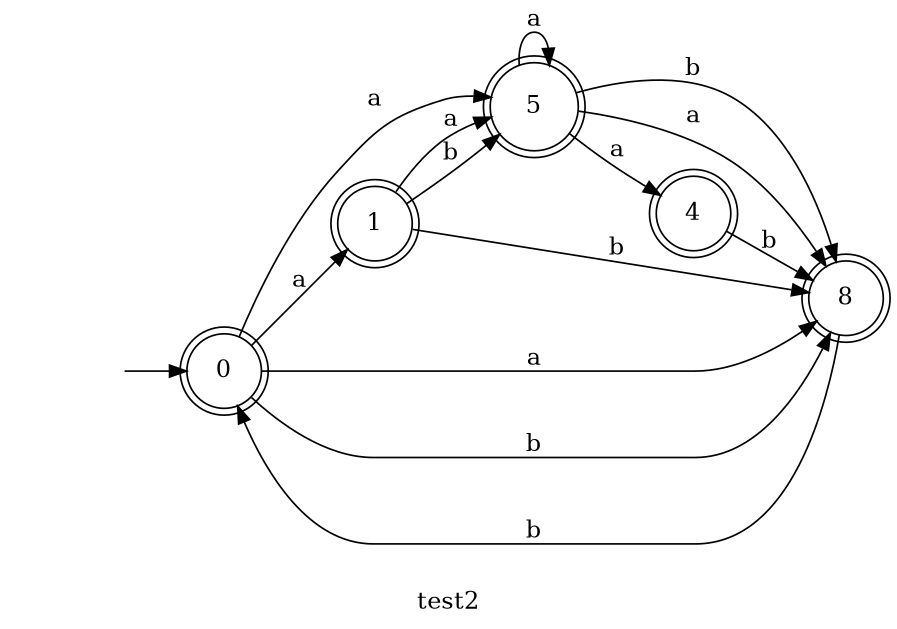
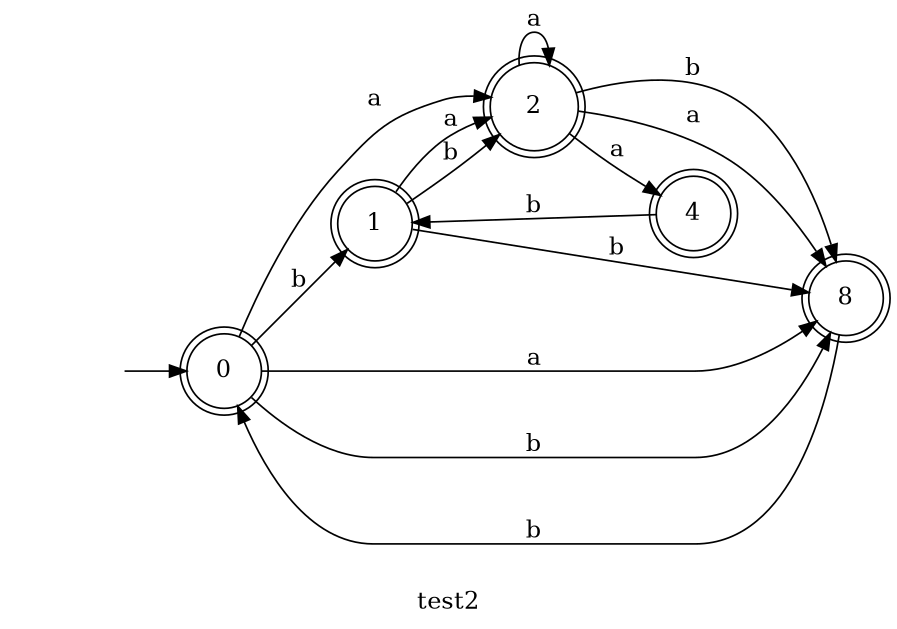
  digraph {
    label=test2
    rankdir=LR
    node [shape=doublecircle]
    0
    1
-   2 [label=5]
+   2
    n4 [label=8]
    4
    __I__ [shape=circle style=invis width=0]
-   0 -> 1 [label=a]
+   0 -> 1 [label=b]
    0 -> 2 [label=a]
    0 -> n4 [label=a]
    0 -> n4 [label=b]
    1 -> 2 [label=b]
    1 -> 2 [label=a]
    1 -> n4 [label=b]
    2 -> 2 [label=a]
    2 -> n4 [label=a]
    2 -> n4 [label=b]
    2 -> 4 [label=a]
    n4 -> 0 [label=b]
-   4 -> n4 [label=b]
+   4 -> 1 [label=b]
    __I__ -> 0
  }
